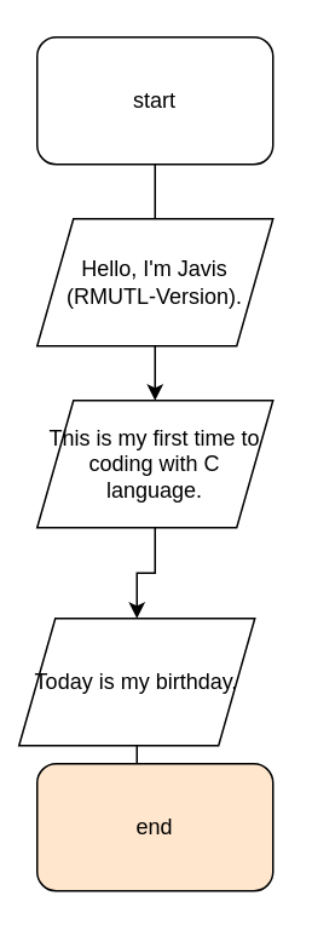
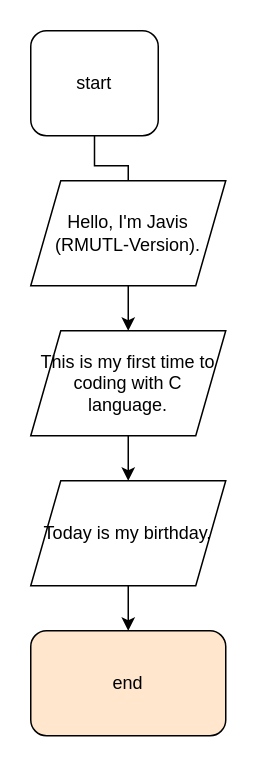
  <mxCell id="0" />
  <mxCell id="1" parent="0" />
  <mxCell id="2" value="" style="edgeStyle=orthogonalEdgeStyle;rounded=0;orthogonalLoop=1;jettySize=auto;html=1;endArrow=none;" edge="1" parent="1" source="3" target="5"><mxGeometry relative="1" as="geometry" /></mxCell>
- <mxCell id="3" value="start" style="rounded=1;whiteSpace=wrap;html=1;" vertex="1" parent="1"><mxGeometry x="20" y="20" width="130" height="70" as="geometry" /></mxCell>
+ <mxCell id="3" value="start" style="rounded=1;whiteSpace=wrap;html=1;" vertex="1" parent="1"><mxGeometry x="20" y="20" width="85" height="70" as="geometry" /></mxCell>
  <mxCell id="4" value="" style="edgeStyle=orthogonalEdgeStyle;rounded=0;orthogonalLoop=1;jettySize=auto;html=1;" edge="1" parent="1" source="5" target="7"><mxGeometry relative="1" as="geometry" /></mxCell>
  <mxCell id="5" value="Hello, I'm Javis (RMUTL-Version)." style="shape=parallelogram;perimeter=parallelogramPerimeter;whiteSpace=wrap;html=1;fixedSize=1;" vertex="1" parent="1"><mxGeometry x="20" y="120" width="130" height="70" as="geometry" /></mxCell>
  <mxCell id="6" value="" style="edgeStyle=orthogonalEdgeStyle;rounded=0;orthogonalLoop=1;jettySize=auto;html=1;" edge="1" parent="1" source="7" target="9"><mxGeometry relative="1" as="geometry" /></mxCell>
  <mxCell id="7" value="This is my first time to coding with C language." style="shape=parallelogram;perimeter=parallelogramPerimeter;whiteSpace=wrap;html=1;fixedSize=1;" vertex="1" parent="1"><mxGeometry x="20" y="220" width="130" height="70" as="geometry" /></mxCell>
  <mxCell id="8" value="" style="edgeStyle=orthogonalEdgeStyle;rounded=0;orthogonalLoop=1;jettySize=auto;html=1;" edge="1" parent="1" source="9" target="10"><mxGeometry relative="1" as="geometry" /></mxCell>
- <mxCell id="9" value="Today is my birthday." style="shape=parallelogram;perimeter=parallelogramPerimeter;whiteSpace=wrap;html=1;fixedSize=1;" vertex="1" parent="1"><mxGeometry x="10" y="340" width="130" height="70" as="geometry" /></mxCell>
+ <mxCell id="9" value="Today is my birthday." style="shape=parallelogram;perimeter=parallelogramPerimeter;whiteSpace=wrap;html=1;fixedSize=1;" vertex="1" parent="1"><mxGeometry x="20" y="320" width="130" height="70" as="geometry" /></mxCell>
  <mxCell id="10" value="end" style="rounded=1;whiteSpace=wrap;html=1;fillColor=#ffe6cc;" vertex="1" parent="1"><mxGeometry x="20" y="420" width="130" height="70" as="geometry" /></mxCell>
